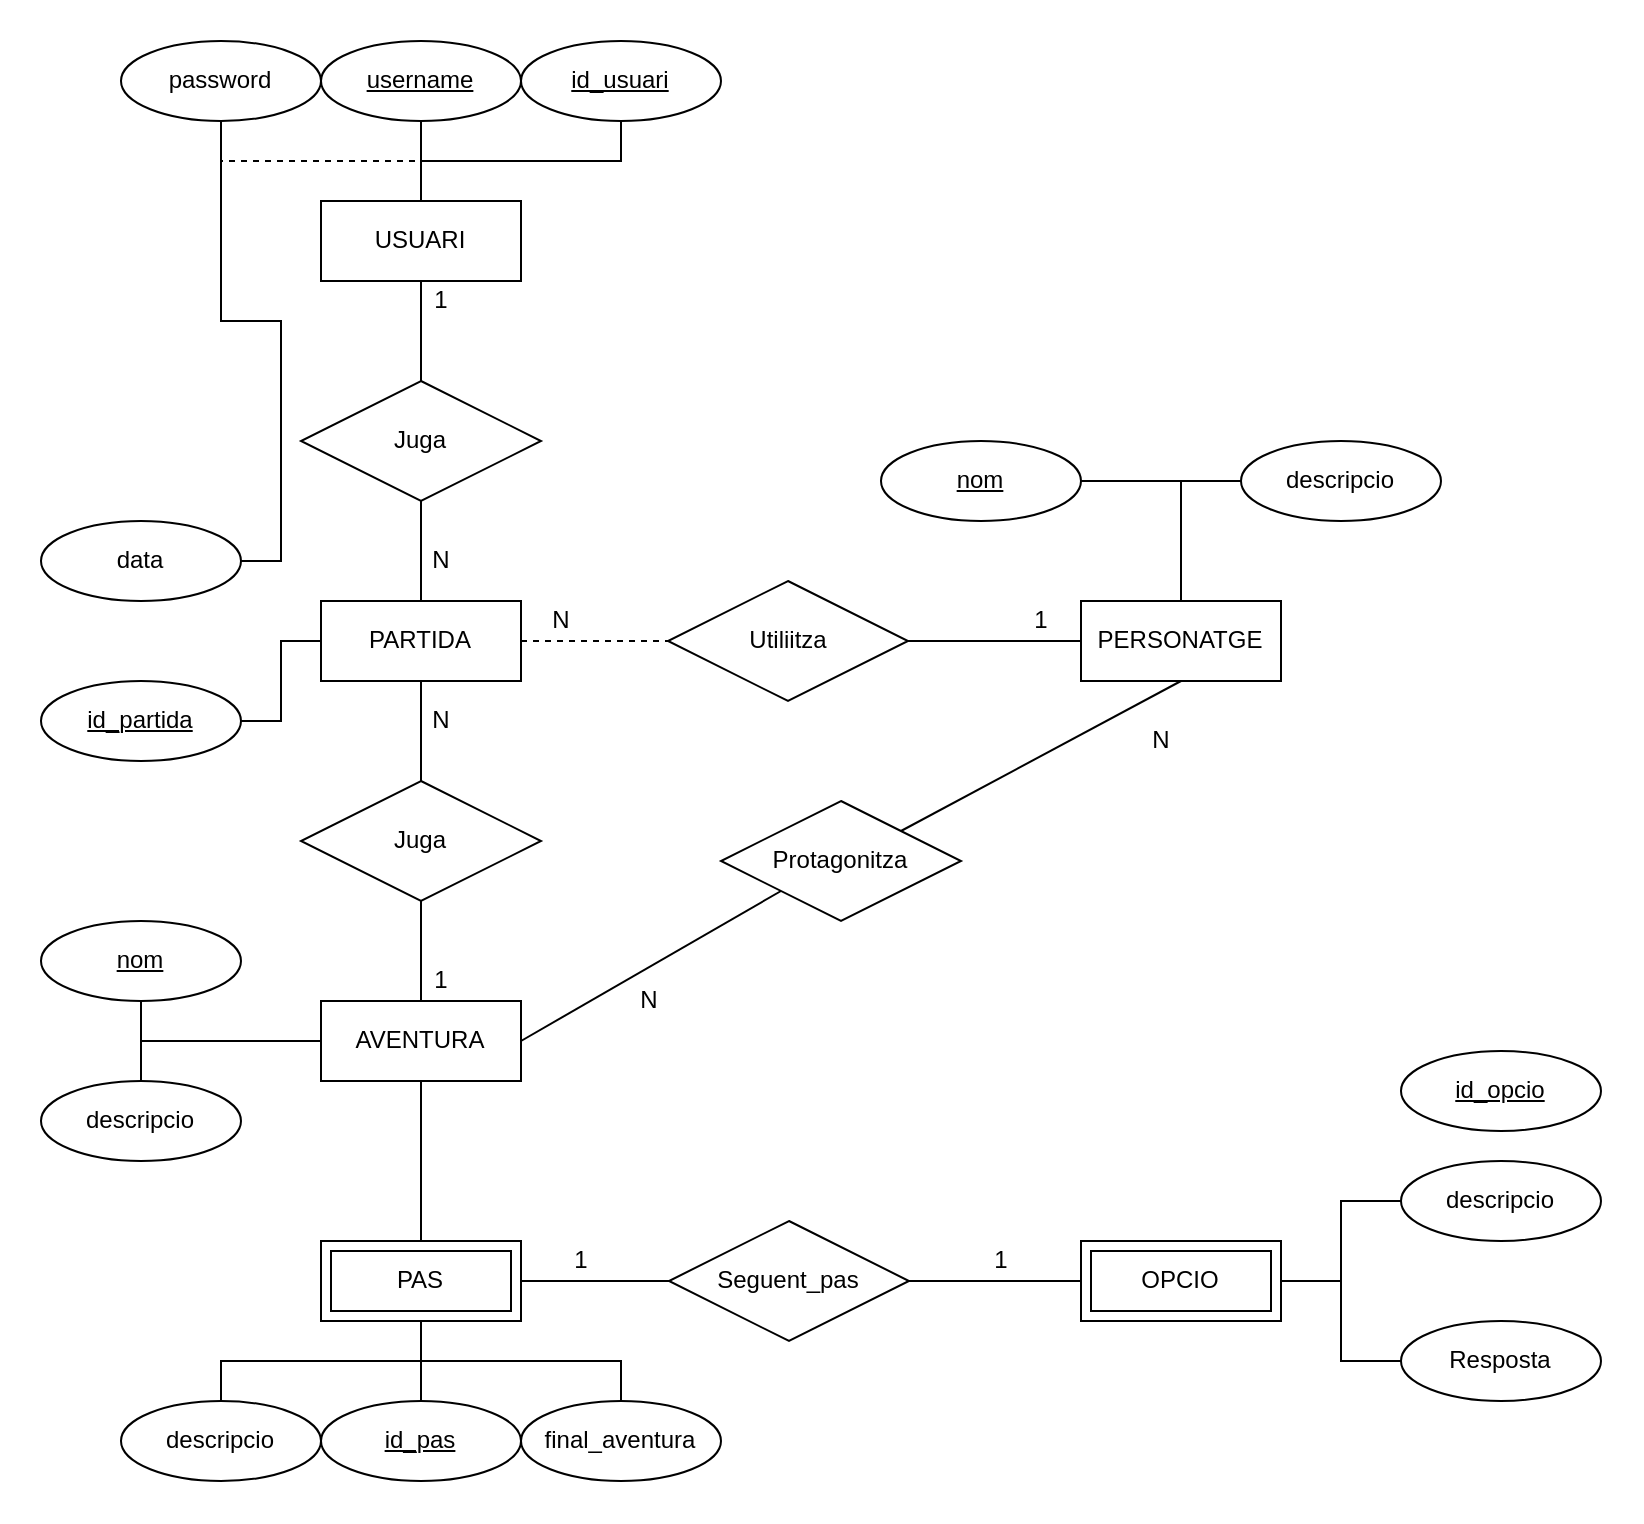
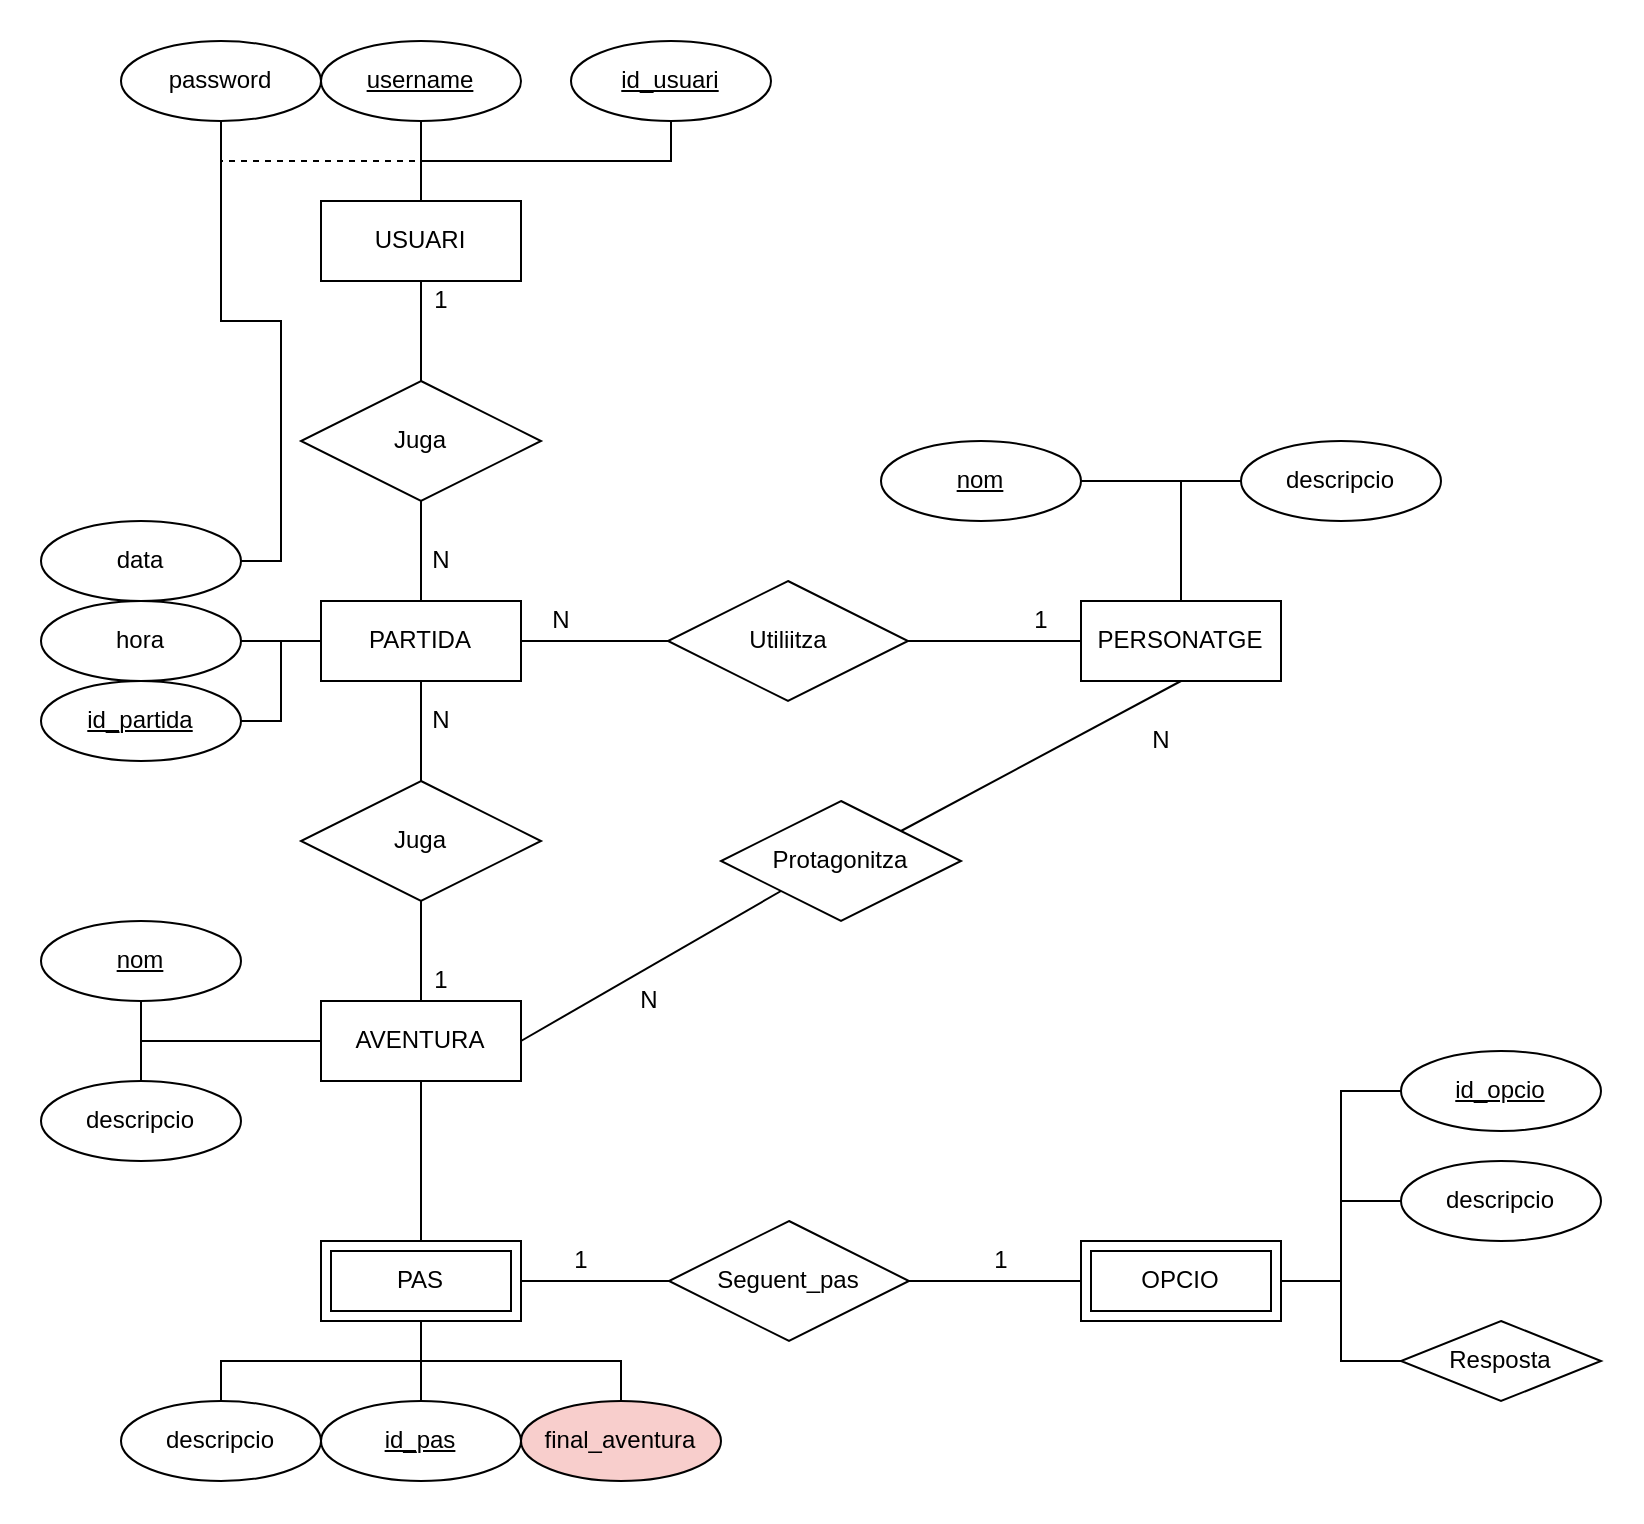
  <mxCell id="0" />
  <mxCell id="1" parent="0" />
  <mxCell id="2" value="" style="edgeStyle=orthogonalEdgeStyle;rounded=0;orthogonalLoop=1;jettySize=auto;html=1;endArrow=none;endFill=0;" parent="1" source="3" target="19" edge="1"><mxGeometry relative="1" as="geometry" /></mxCell>
  <mxCell id="3" value="USUARI" style="whiteSpace=wrap;html=1;align=center;" parent="1" vertex="1"><mxGeometry x="160" y="100" width="100" height="40" as="geometry" /></mxCell>
- <mxCell id="4" value="" style="edgeStyle=orthogonalEdgeStyle;rounded=0;orthogonalLoop=1;jettySize=auto;html=1;endArrow=none;endFill=0;dashed=1;" parent="1" source="6" target="21" edge="1"><mxGeometry relative="1" as="geometry" /></mxCell>
+ <mxCell id="4" value="" style="edgeStyle=orthogonalEdgeStyle;rounded=0;orthogonalLoop=1;jettySize=auto;html=1;endArrow=none;endFill=0;" parent="1" source="6" target="21" edge="1"><mxGeometry relative="1" as="geometry" /></mxCell>
  <mxCell id="5" value="" style="edgeStyle=orthogonalEdgeStyle;rounded=0;orthogonalLoop=1;jettySize=auto;html=1;endArrow=none;endFill=0;" parent="1" source="6" target="28" edge="1"><mxGeometry relative="1" as="geometry" /></mxCell>
  <mxCell id="6" value="PARTIDA" style="whiteSpace=wrap;html=1;align=center;" parent="1" vertex="1"><mxGeometry x="160" y="300" width="100" height="40" as="geometry" /></mxCell>
  <mxCell id="7" value="PERSONATGE" style="whiteSpace=wrap;html=1;align=center;" parent="1" vertex="1"><mxGeometry x="540" y="300" width="100" height="40" as="geometry" /></mxCell>
  <mxCell id="8" value="" style="edgeStyle=orthogonalEdgeStyle;rounded=0;orthogonalLoop=1;jettySize=auto;html=1;endArrow=none;endFill=0;" parent="1" source="11" target="28" edge="1"><mxGeometry relative="1" as="geometry" /></mxCell>
  <mxCell id="9" style="rounded=0;orthogonalLoop=1;jettySize=auto;html=1;exitX=1;exitY=0.5;exitDx=0;exitDy=0;entryX=0;entryY=1;entryDx=0;entryDy=0;endArrow=none;endFill=0;" parent="1" source="11" target="30" edge="1"><mxGeometry relative="1" as="geometry" /></mxCell>
  <mxCell id="10" value="" style="edgeStyle=orthogonalEdgeStyle;rounded=0;orthogonalLoop=1;jettySize=auto;html=1;endArrow=none;endFill=0;" parent="1" source="11" target="40" edge="1"><mxGeometry relative="1" as="geometry" /></mxCell>
  <mxCell id="11" value="AVENTURA" style="whiteSpace=wrap;html=1;align=center;" parent="1" vertex="1"><mxGeometry x="160" y="500" width="100" height="40" as="geometry" /></mxCell>
  <mxCell id="12" style="edgeStyle=orthogonalEdgeStyle;rounded=0;orthogonalLoop=1;jettySize=auto;html=1;exitX=0.5;exitY=1;exitDx=0;exitDy=0;entryX=0.5;entryY=0;entryDx=0;entryDy=0;endArrow=none;endFill=0;dashed=1;" parent="1" source="13" target="3" edge="1"><mxGeometry relative="1" as="geometry" /></mxCell>
  <mxCell id="13" value="password" style="ellipse;whiteSpace=wrap;html=1;align=center;" parent="1" vertex="1"><mxGeometry x="60" width="100" height="40" as="geometry" y="20" /></mxCell>
  <mxCell id="14" style="edgeStyle=orthogonalEdgeStyle;rounded=0;orthogonalLoop=1;jettySize=auto;html=1;exitX=0.5;exitY=1;exitDx=0;exitDy=0;entryX=0.5;entryY=0;entryDx=0;entryDy=0;endArrow=none;endFill=0;" parent="1" source="15" target="3" edge="1"><mxGeometry relative="1" as="geometry" /></mxCell>
  <mxCell id="15" value="username" style="ellipse;whiteSpace=wrap;html=1;align=center;fontStyle=4;" parent="1" vertex="1"><mxGeometry x="160" width="100" height="40" as="geometry" y="20" /></mxCell>
  <mxCell id="16" style="edgeStyle=orthogonalEdgeStyle;rounded=0;orthogonalLoop=1;jettySize=auto;html=1;exitX=0.5;exitY=1;exitDx=0;exitDy=0;entryX=0.5;entryY=0;entryDx=0;entryDy=0;endArrow=none;endFill=0;" parent="1" source="17" target="3" edge="1"><mxGeometry relative="1" as="geometry" /></mxCell>
- <mxCell id="17" value="id_usuari" style="ellipse;whiteSpace=wrap;html=1;align=center;fontStyle=4;" parent="1" vertex="1"><mxGeometry x="260" width="100" height="40" as="geometry" y="20" /></mxCell>
+ <mxCell id="17" value="id_usuari" style="ellipse;whiteSpace=wrap;html=1;align=center;fontStyle=4;" parent="1" vertex="1"><mxGeometry x="285" y="20" width="100" height="40" as="geometry" /></mxCell>
  <mxCell id="18" value="" style="edgeStyle=orthogonalEdgeStyle;rounded=0;orthogonalLoop=1;jettySize=auto;html=1;endArrow=none;endFill=0;" parent="1" source="19" target="6" edge="1"><mxGeometry relative="1" as="geometry" /></mxCell>
  <mxCell id="19" value="Juga" style="shape=rhombus;perimeter=rhombusPerimeter;whiteSpace=wrap;html=1;align=center;" parent="1" vertex="1"><mxGeometry x="150" y="190" width="120" height="60" as="geometry" /></mxCell>
  <mxCell id="20" value="" style="edgeStyle=orthogonalEdgeStyle;rounded=0;orthogonalLoop=1;jettySize=auto;html=1;endArrow=none;endFill=0;" parent="1" source="21" target="7" edge="1"><mxGeometry relative="1" as="geometry" /></mxCell>
  <mxCell id="21" value="Utiliitza" style="shape=rhombus;perimeter=rhombusPerimeter;whiteSpace=wrap;html=1;align=center;" parent="1" vertex="1"><mxGeometry x="333.5" y="290" width="120" height="60" as="geometry" /></mxCell>
  <mxCell id="22" style="edgeStyle=orthogonalEdgeStyle;rounded=0;orthogonalLoop=1;jettySize=auto;html=1;exitX=1;exitY=0.5;exitDx=0;exitDy=0;endArrow=none;endFill=0;" parent="1" source="23" target="13" edge="1"><mxGeometry relative="1" as="geometry" /></mxCell>
  <mxCell id="23" value="data" style="ellipse;whiteSpace=wrap;html=1;align=center;" parent="1" vertex="1"><mxGeometry x="20" y="260" width="100" height="40" as="geometry" /></mxCell>
+ <mxCell id="24" style="edgeStyle=orthogonalEdgeStyle;rounded=0;orthogonalLoop=1;jettySize=auto;html=1;exitX=1;exitY=0.5;exitDx=0;exitDy=0;entryX=0;entryY=0.5;entryDx=0;entryDy=0;endArrow=none;endFill=0;" parent="1" source="25" target="6" edge="1"><mxGeometry relative="1" as="geometry" /></mxCell>
+ <mxCell id="25" value="hora" style="ellipse;whiteSpace=wrap;html=1;align=center;" parent="1" vertex="1"><mxGeometry x="20" y="300" width="100" height="40" as="geometry" /></mxCell>
  <mxCell id="26" style="edgeStyle=orthogonalEdgeStyle;rounded=0;orthogonalLoop=1;jettySize=auto;html=1;exitX=1;exitY=0.5;exitDx=0;exitDy=0;entryX=0;entryY=0.5;entryDx=0;entryDy=0;endArrow=none;endFill=0;" parent="1" source="27" target="6" edge="1"><mxGeometry relative="1" as="geometry" /></mxCell>
  <mxCell id="27" value="id_partida" style="ellipse;whiteSpace=wrap;html=1;align=center;fontStyle=4;" parent="1" vertex="1"><mxGeometry x="20" y="340" width="100" height="40" as="geometry" /></mxCell>
  <mxCell id="28" value="Juga" style="shape=rhombus;perimeter=rhombusPerimeter;whiteSpace=wrap;html=1;align=center;" parent="1" vertex="1"><mxGeometry x="150" y="390" width="120" height="60" as="geometry" /></mxCell>
  <mxCell id="29" style="rounded=0;orthogonalLoop=1;jettySize=auto;html=1;exitX=1;exitY=0;exitDx=0;exitDy=0;entryX=0.5;entryY=1;entryDx=0;entryDy=0;endArrow=none;endFill=0;" parent="1" source="30" target="7" edge="1"><mxGeometry relative="1" as="geometry" /></mxCell>
  <mxCell id="30" value="Protagonitza" style="shape=rhombus;perimeter=rhombusPerimeter;whiteSpace=wrap;html=1;align=center;" parent="1" vertex="1"><mxGeometry x="360" y="400" width="120" height="60" as="geometry" /></mxCell>
  <mxCell id="31" style="edgeStyle=orthogonalEdgeStyle;rounded=0;orthogonalLoop=1;jettySize=auto;html=1;exitX=1;exitY=0.5;exitDx=0;exitDy=0;entryX=0.5;entryY=0;entryDx=0;entryDy=0;endArrow=none;endFill=0;" parent="1" source="32" target="7" edge="1"><mxGeometry relative="1" as="geometry" /></mxCell>
  <mxCell id="32" value="nom" style="ellipse;whiteSpace=wrap;html=1;align=center;fontStyle=4;" parent="1" vertex="1"><mxGeometry x="440" y="220" width="100" height="40" as="geometry" /></mxCell>
  <mxCell id="33" style="edgeStyle=orthogonalEdgeStyle;rounded=0;orthogonalLoop=1;jettySize=auto;html=1;exitX=0;exitY=0.5;exitDx=0;exitDy=0;entryX=0.5;entryY=0;entryDx=0;entryDy=0;endArrow=none;endFill=0;" parent="1" source="34" target="7" edge="1"><mxGeometry relative="1" as="geometry" /></mxCell>
  <mxCell id="34" value="descripcio" style="ellipse;whiteSpace=wrap;html=1;align=center;" parent="1" vertex="1"><mxGeometry x="620" y="220" width="100" height="40" as="geometry" /></mxCell>
  <mxCell id="35" style="edgeStyle=orthogonalEdgeStyle;rounded=0;orthogonalLoop=1;jettySize=auto;html=1;exitX=0.5;exitY=1;exitDx=0;exitDy=0;entryX=0;entryY=0.5;entryDx=0;entryDy=0;endArrow=none;endFill=0;" parent="1" source="36" target="11" edge="1"><mxGeometry relative="1" as="geometry" /></mxCell>
  <mxCell id="36" value="nom" style="ellipse;whiteSpace=wrap;html=1;align=center;fontStyle=4;" parent="1" vertex="1"><mxGeometry x="20" y="460" width="100" height="40" as="geometry" /></mxCell>
  <mxCell id="37" style="edgeStyle=orthogonalEdgeStyle;rounded=0;orthogonalLoop=1;jettySize=auto;html=1;exitX=0.5;exitY=0;exitDx=0;exitDy=0;entryX=0;entryY=0.5;entryDx=0;entryDy=0;endArrow=none;endFill=0;" parent="1" source="38" target="11" edge="1"><mxGeometry relative="1" as="geometry" /></mxCell>
  <mxCell id="38" value="descripcio" style="ellipse;whiteSpace=wrap;html=1;align=center;" parent="1" vertex="1"><mxGeometry x="20" y="540" width="100" height="40" as="geometry" /></mxCell>
  <mxCell id="39" value="" style="edgeStyle=orthogonalEdgeStyle;rounded=0;orthogonalLoop=1;jettySize=auto;html=1;endArrow=none;endFill=0;" parent="1" source="40" target="42" edge="1"><mxGeometry relative="1" as="geometry" /></mxCell>
  <mxCell id="40" value="PAS" style="shape=ext;margin=3;double=1;whiteSpace=wrap;html=1;align=center;" parent="1" vertex="1"><mxGeometry x="160" y="620" width="100" height="40" as="geometry" /></mxCell>
  <mxCell id="41" value="" style="edgeStyle=orthogonalEdgeStyle;rounded=0;orthogonalLoop=1;jettySize=auto;html=1;endArrow=none;endFill=0;" parent="1" source="42" target="44" edge="1"><mxGeometry relative="1" as="geometry" /></mxCell>
  <mxCell id="42" value="Seguent_pas" style="shape=rhombus;perimeter=rhombusPerimeter;whiteSpace=wrap;html=1;align=center;" parent="1" vertex="1"><mxGeometry x="334" y="610" width="120" height="60" as="geometry" /></mxCell>
  <mxCell id="43" style="edgeStyle=orthogonalEdgeStyle;rounded=0;orthogonalLoop=1;jettySize=auto;html=1;exitX=1;exitY=0.5;exitDx=0;exitDy=0;entryX=0;entryY=0.5;entryDx=0;entryDy=0;endArrow=none;endFill=0;" parent="1" source="44" target="56" edge="1"><mxGeometry relative="1" as="geometry" /></mxCell>
  <mxCell id="44" value="OPCIO" style="shape=ext;margin=3;double=1;whiteSpace=wrap;html=1;align=center;" parent="1" vertex="1"><mxGeometry x="540" y="620" width="100" height="40" as="geometry" /></mxCell>
  <mxCell id="45" style="edgeStyle=orthogonalEdgeStyle;rounded=0;orthogonalLoop=1;jettySize=auto;html=1;exitX=0.5;exitY=0;exitDx=0;exitDy=0;entryX=0.5;entryY=1;entryDx=0;entryDy=0;endArrow=none;endFill=0;" parent="1" source="46" target="40" edge="1"><mxGeometry relative="1" as="geometry" /></mxCell>
  <mxCell id="46" value="descripcio" style="ellipse;whiteSpace=wrap;html=1;align=center;" parent="1" vertex="1"><mxGeometry x="60" y="700" width="100" height="40" as="geometry" /></mxCell>
  <mxCell id="47" value="" style="edgeStyle=orthogonalEdgeStyle;rounded=0;orthogonalLoop=1;jettySize=auto;html=1;endArrow=none;endFill=0;" parent="1" source="48" target="40" edge="1"><mxGeometry relative="1" as="geometry" /></mxCell>
  <mxCell id="48" value="id_pas" style="ellipse;whiteSpace=wrap;html=1;align=center;fontStyle=4;" parent="1" vertex="1"><mxGeometry x="160" y="700" width="100" height="40" as="geometry" /></mxCell>
  <mxCell id="49" style="edgeStyle=orthogonalEdgeStyle;rounded=0;orthogonalLoop=1;jettySize=auto;html=1;exitX=0.5;exitY=1;exitDx=0;exitDy=0;endArrow=none;endFill=0;" parent="1" source="46" target="46" edge="1"><mxGeometry relative="1" as="geometry" /></mxCell>
  <mxCell id="50" style="edgeStyle=orthogonalEdgeStyle;rounded=0;orthogonalLoop=1;jettySize=auto;html=1;exitX=0.5;exitY=0;exitDx=0;exitDy=0;entryX=0.5;entryY=1;entryDx=0;entryDy=0;endArrow=none;endFill=0;" parent="1" source="51" target="40" edge="1"><mxGeometry relative="1" as="geometry" /></mxCell>
- <mxCell id="51" value="final_aventura" style="ellipse;whiteSpace=wrap;html=1;align=center;" parent="1" vertex="1"><mxGeometry x="260" y="700" width="100" height="40" as="geometry" /></mxCell>
+ <mxCell id="51" value="final_aventura" style="ellipse;whiteSpace=wrap;html=1;align=center;fillColor=#f8cecc;" parent="1" vertex="1"><mxGeometry x="260" y="700" width="100" height="40" as="geometry" /></mxCell>
+ <mxCell id="52" style="edgeStyle=orthogonalEdgeStyle;rounded=0;orthogonalLoop=1;jettySize=auto;html=1;exitX=0;exitY=0.5;exitDx=0;exitDy=0;entryX=1;entryY=0.5;entryDx=0;entryDy=0;endArrow=none;endFill=0;" parent="1" source="53" target="44" edge="1"><mxGeometry relative="1" as="geometry" /></mxCell>
  <mxCell id="53" value="id_opcio" style="ellipse;whiteSpace=wrap;html=1;align=center;fontStyle=4;" parent="1" vertex="1"><mxGeometry x="700" y="525" width="100" height="40" as="geometry" /></mxCell>
  <mxCell id="54" style="edgeStyle=orthogonalEdgeStyle;rounded=0;orthogonalLoop=1;jettySize=auto;html=1;exitX=0;exitY=0.5;exitDx=0;exitDy=0;entryX=1;entryY=0.5;entryDx=0;entryDy=0;endArrow=none;endFill=0;" parent="1" source="55" target="44" edge="1"><mxGeometry relative="1" as="geometry" /></mxCell>
  <mxCell id="55" value="descripcio" style="ellipse;whiteSpace=wrap;html=1;align=center;" parent="1" vertex="1"><mxGeometry x="700" y="580" width="100" height="40" as="geometry" /></mxCell>
- <mxCell id="56" value="Resposta" style="ellipse;whiteSpace=wrap;html=1;align=center;" parent="1" vertex="1"><mxGeometry x="700" y="660" width="100" height="40" as="geometry" /></mxCell>
+ <mxCell id="56" value="Resposta" style="rhombus;whiteSpace=wrap;html=1;align=center;" parent="1" vertex="1"><mxGeometry x="700" y="660" width="100" height="40" as="geometry" /></mxCell>
  <mxCell id="57" value="N" style="text;html=1;align=center;verticalAlign=middle;resizable=0;points=[];autosize=1;strokeColor=none;fillColor=none;" vertex="1" parent="1"><mxGeometry x="210" y="270" width="20" height="20" as="geometry" /></mxCell>
  <mxCell id="58" value="1" style="text;html=1;align=center;verticalAlign=middle;resizable=0;points=[];autosize=1;strokeColor=none;fillColor=none;" vertex="1" parent="1"><mxGeometry x="210" y="140" width="20" height="20" as="geometry" /></mxCell>
  <mxCell id="59" value="1" style="text;html=1;align=center;verticalAlign=middle;resizable=0;points=[];autosize=1;strokeColor=none;fillColor=none;" vertex="1" parent="1"><mxGeometry x="510" y="300" width="20" height="20" as="geometry" /></mxCell>
  <mxCell id="60" value="N" style="text;html=1;align=center;verticalAlign=middle;resizable=0;points=[];autosize=1;strokeColor=none;fillColor=none;" vertex="1" parent="1"><mxGeometry x="270" y="300" width="20" height="20" as="geometry" /></mxCell>
  <mxCell id="61" value="N" style="text;html=1;align=center;verticalAlign=middle;resizable=0;points=[];autosize=1;strokeColor=none;fillColor=none;" vertex="1" parent="1"><mxGeometry x="314" y="490" width="20" height="20" as="geometry" /></mxCell>
  <mxCell id="62" value="N" style="text;html=1;align=center;verticalAlign=middle;resizable=0;points=[];autosize=1;strokeColor=none;fillColor=none;" vertex="1" parent="1"><mxGeometry x="570" y="360" width="20" height="20" as="geometry" /></mxCell>
  <mxCell id="63" value="1" style="text;html=1;align=center;verticalAlign=middle;resizable=0;points=[];autosize=1;strokeColor=none;fillColor=none;" vertex="1" parent="1"><mxGeometry x="210" y="480" width="20" height="20" as="geometry" /></mxCell>
  <mxCell id="64" value="N" style="text;html=1;align=center;verticalAlign=middle;resizable=0;points=[];autosize=1;strokeColor=none;fillColor=none;" vertex="1" parent="1"><mxGeometry x="210" y="350" width="20" height="20" as="geometry" /></mxCell>
  <mxCell id="65" value="1" style="text;html=1;align=center;verticalAlign=middle;resizable=0;points=[];autosize=1;strokeColor=none;fillColor=none;" vertex="1" parent="1"><mxGeometry x="280" y="620" width="20" height="20" as="geometry" /></mxCell>
  <mxCell id="66" value="1" style="text;html=1;align=center;verticalAlign=middle;resizable=0;points=[];autosize=1;strokeColor=none;fillColor=none;" vertex="1" parent="1"><mxGeometry x="490" y="620" width="20" height="20" as="geometry" /></mxCell>
